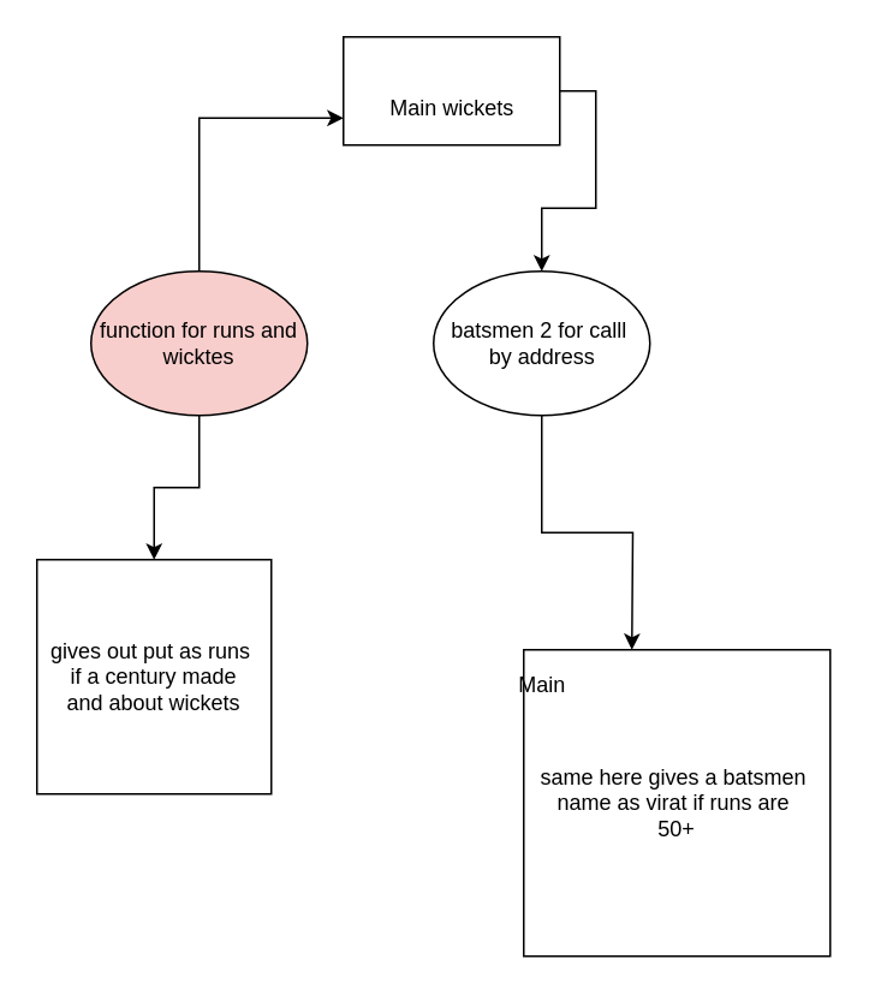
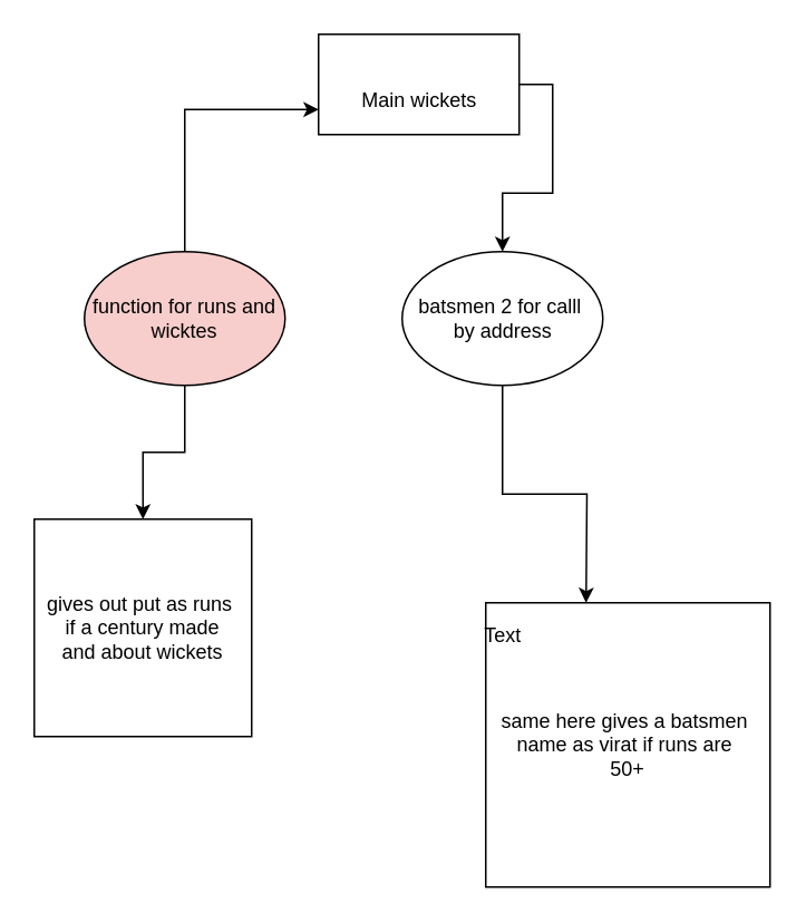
  <mxCell id="0" />
  <mxCell id="1" parent="0" />
  <mxCell id="2" style="edgeStyle=orthogonalEdgeStyle;rounded=0;orthogonalLoop=1;jettySize=auto;html=1;exitX=1;exitY=0.5;exitDx=0;exitDy=0;" edge="1" parent="1" source="3" target="6"><mxGeometry relative="1" as="geometry" /></mxCell>
  <mxCell id="3" value="" style="rounded=0;whiteSpace=wrap;html=1;" vertex="1" parent="1"><mxGeometry x="190" y="20" width="120" height="60" as="geometry" /></mxCell>
  <mxCell id="4" value="Main wickets" style="text;html=1;resizable=0;autosize=1;align=center;verticalAlign=middle;points=[];fillColor=none;strokeColor=none;rounded=0;" vertex="1" parent="1"><mxGeometry x="205" y="50" width="90" height="20" as="geometry" /></mxCell>
  <mxCell id="5" style="edgeStyle=orthogonalEdgeStyle;rounded=0;orthogonalLoop=1;jettySize=auto;html=1;exitX=0.5;exitY=1;exitDx=0;exitDy=0;" edge="1" parent="1" source="6"><mxGeometry relative="1" as="geometry"><mxPoint x="350" y="360" as="targetPoint" /></mxGeometry></mxCell>
  <mxCell id="6" value="" style="ellipse;whiteSpace=wrap;html=1;" vertex="1" parent="1"><mxGeometry x="240" y="150" width="120" height="80" as="geometry" /></mxCell>
  <mxCell id="7" style="edgeStyle=orthogonalEdgeStyle;rounded=0;orthogonalLoop=1;jettySize=auto;html=1;exitX=0.5;exitY=0;exitDx=0;exitDy=0;entryX=0;entryY=0.75;entryDx=0;entryDy=0;" edge="1" parent="1" source="9" target="3"><mxGeometry relative="1" as="geometry" /></mxCell>
  <mxCell id="8" style="edgeStyle=orthogonalEdgeStyle;rounded=0;orthogonalLoop=1;jettySize=auto;html=1;exitX=0.5;exitY=1;exitDx=0;exitDy=0;" edge="1" parent="1" source="9" target="11"><mxGeometry relative="1" as="geometry"><mxPoint x="110" y="350" as="targetPoint" /></mxGeometry></mxCell>
  <mxCell id="9" value="function for runs and wicktes" style="ellipse;whiteSpace=wrap;html=1;fillColor=#f8cecc;" vertex="1" parent="1"><mxGeometry x="50" y="150" width="120" height="80" as="geometry" /></mxCell>
  <mxCell id="10" value="batsmen 2 for calll&amp;nbsp;&lt;br&gt;by address" style="text;html=1;resizable=0;autosize=1;align=center;verticalAlign=middle;points=[];fillColor=none;strokeColor=none;rounded=0;" vertex="1" parent="1"><mxGeometry x="245" y="175" width="110" height="30" as="geometry" /></mxCell>
  <mxCell id="11" value="gives out put as runs&amp;nbsp;&lt;br&gt;if a century made&lt;br&gt;and about wickets" style="whiteSpace=wrap;html=1;aspect=fixed;" vertex="1" parent="1"><mxGeometry x="20" y="310" width="130" height="130" as="geometry" /></mxCell>
  <mxCell id="12" value="same here gives a batsmen&amp;nbsp;&lt;br&gt;name as virat if runs are&amp;nbsp;&lt;br&gt;50+" style="whiteSpace=wrap;html=1;aspect=fixed;" vertex="1" parent="1"><mxGeometry x="290" y="360" width="170" height="170" as="geometry" /></mxCell>
- <mxCell id="13" value="Main" style="text;html=1;resizable=0;autosize=1;align=center;verticalAlign=middle;points=[];fillColor=none;strokeColor=none;rounded=0;" vertex="1" parent="1"><mxGeometry x="280" y="370" width="40" height="20" as="geometry" /></mxCell>
+ <mxCell id="13" value="Text" style="text;html=1;resizable=0;autosize=1;align=center;verticalAlign=middle;points=[];fillColor=none;strokeColor=none;rounded=0;" vertex="1" parent="1"><mxGeometry x="280" y="370" width="40" height="20" as="geometry" /></mxCell>
